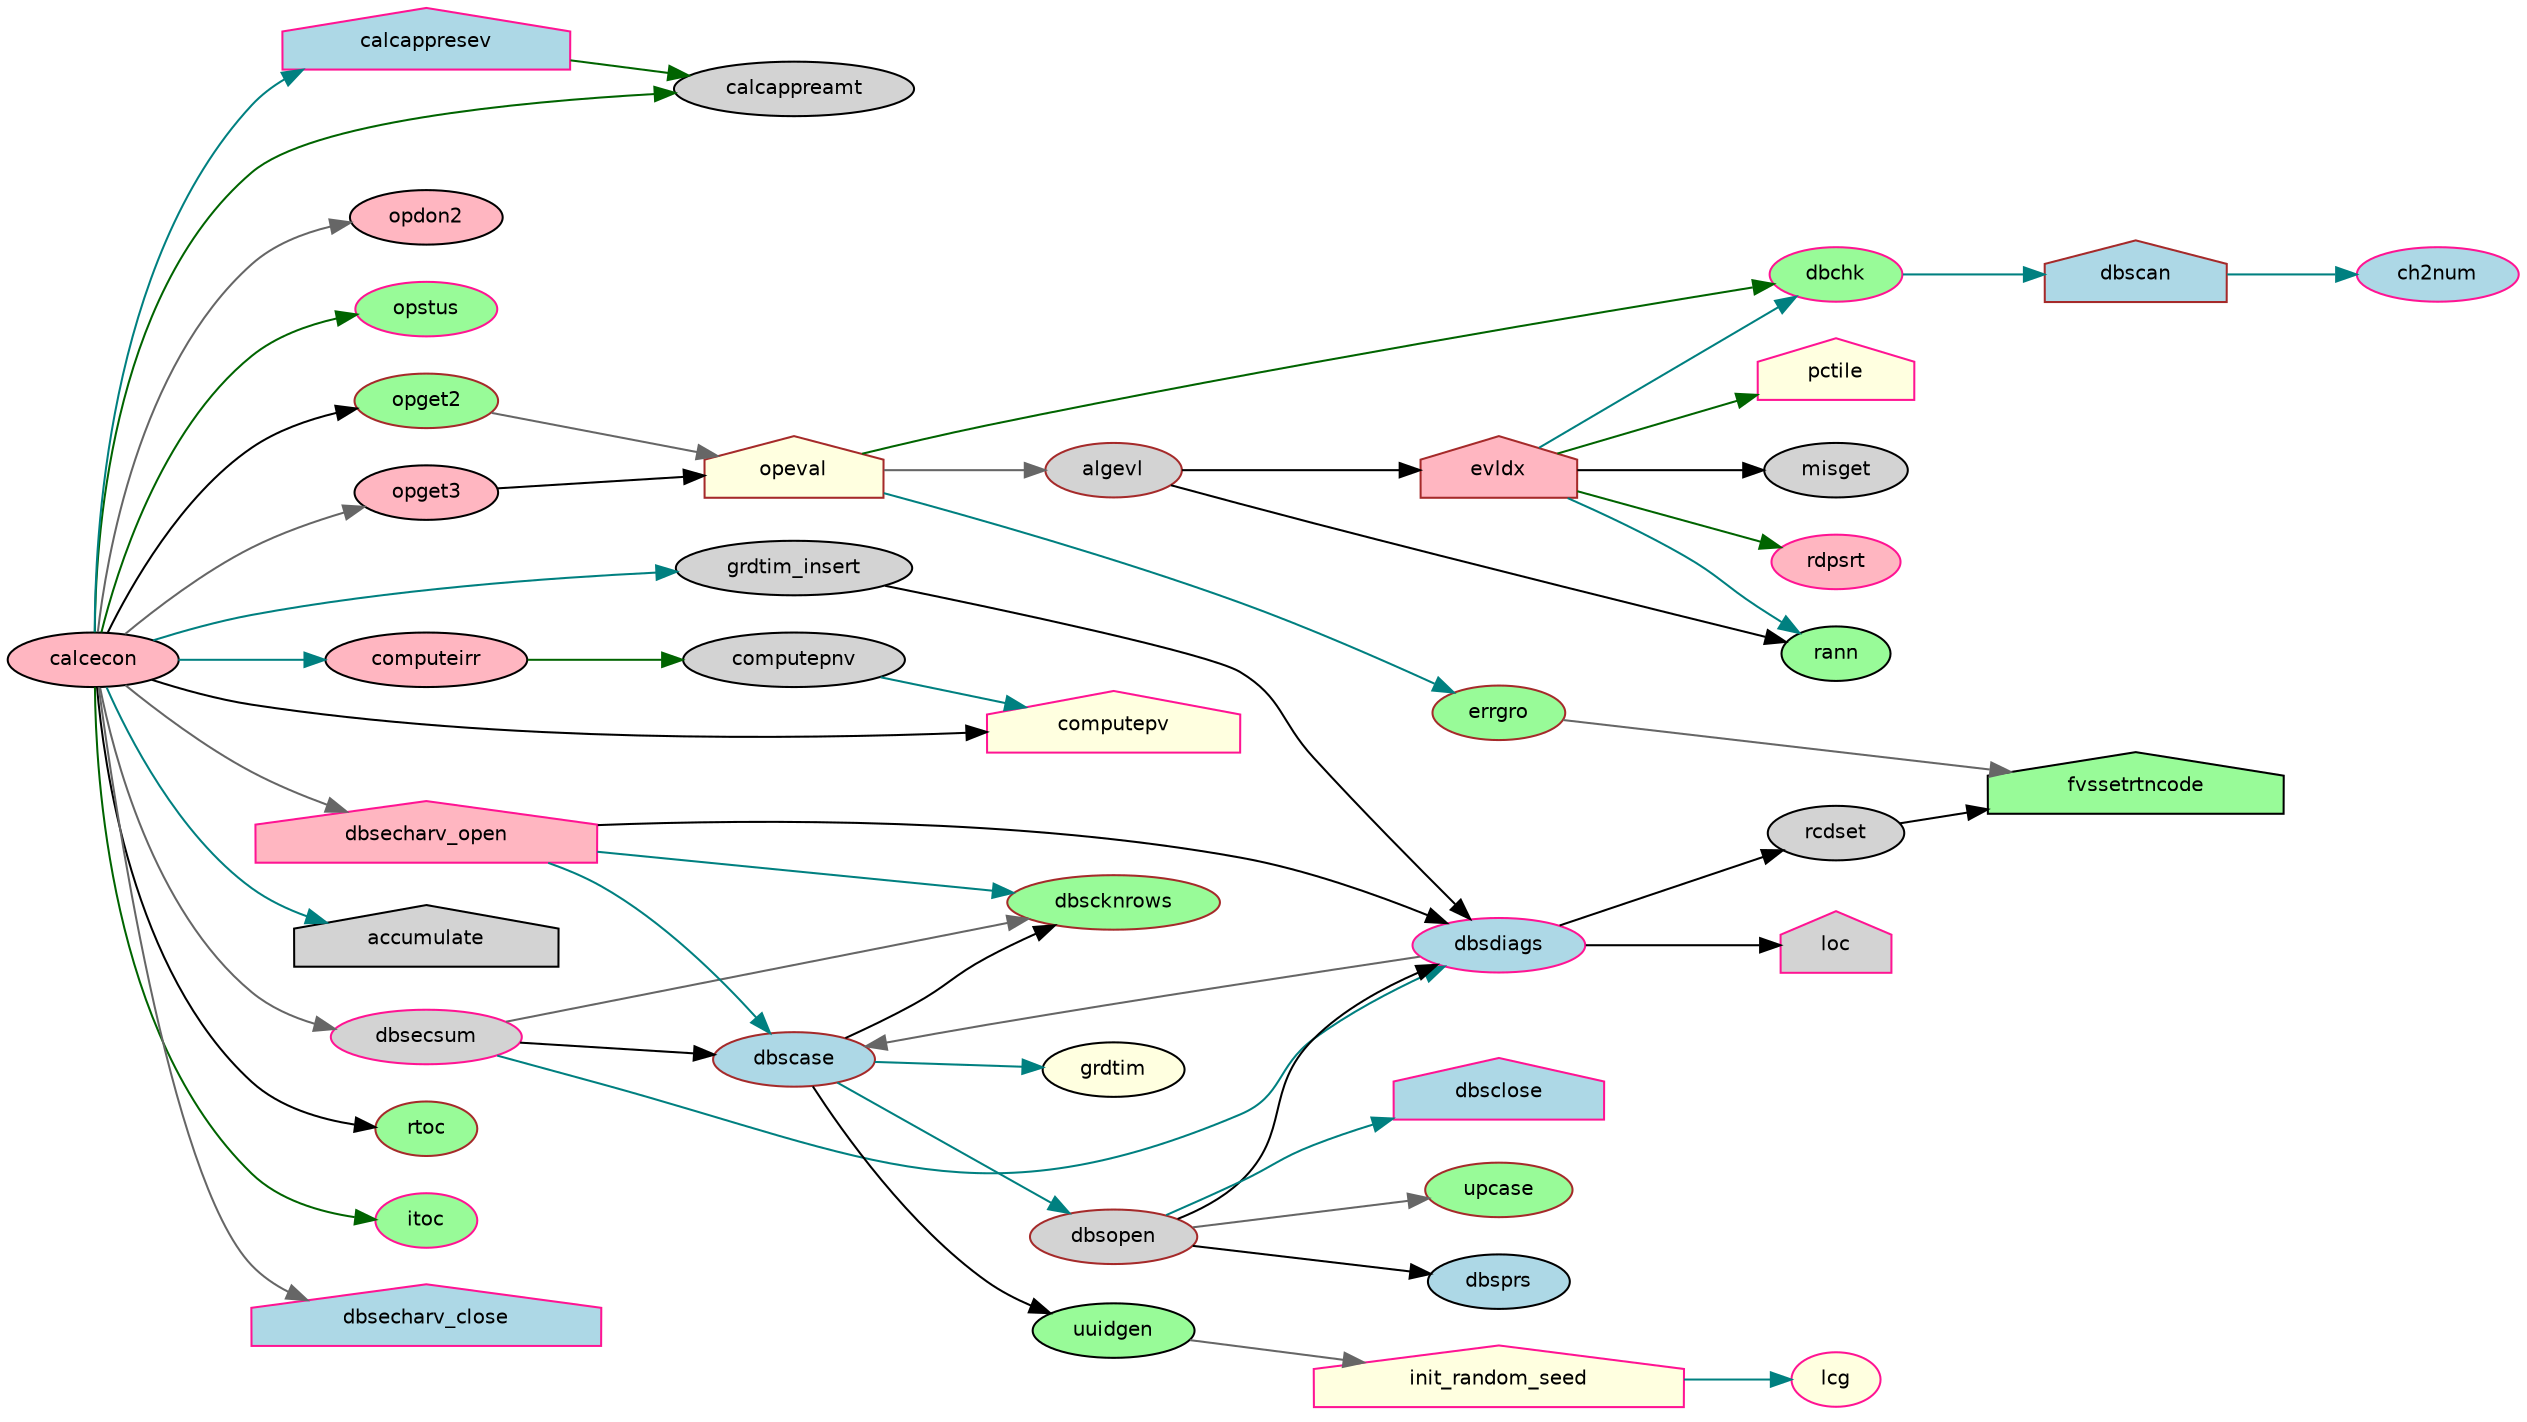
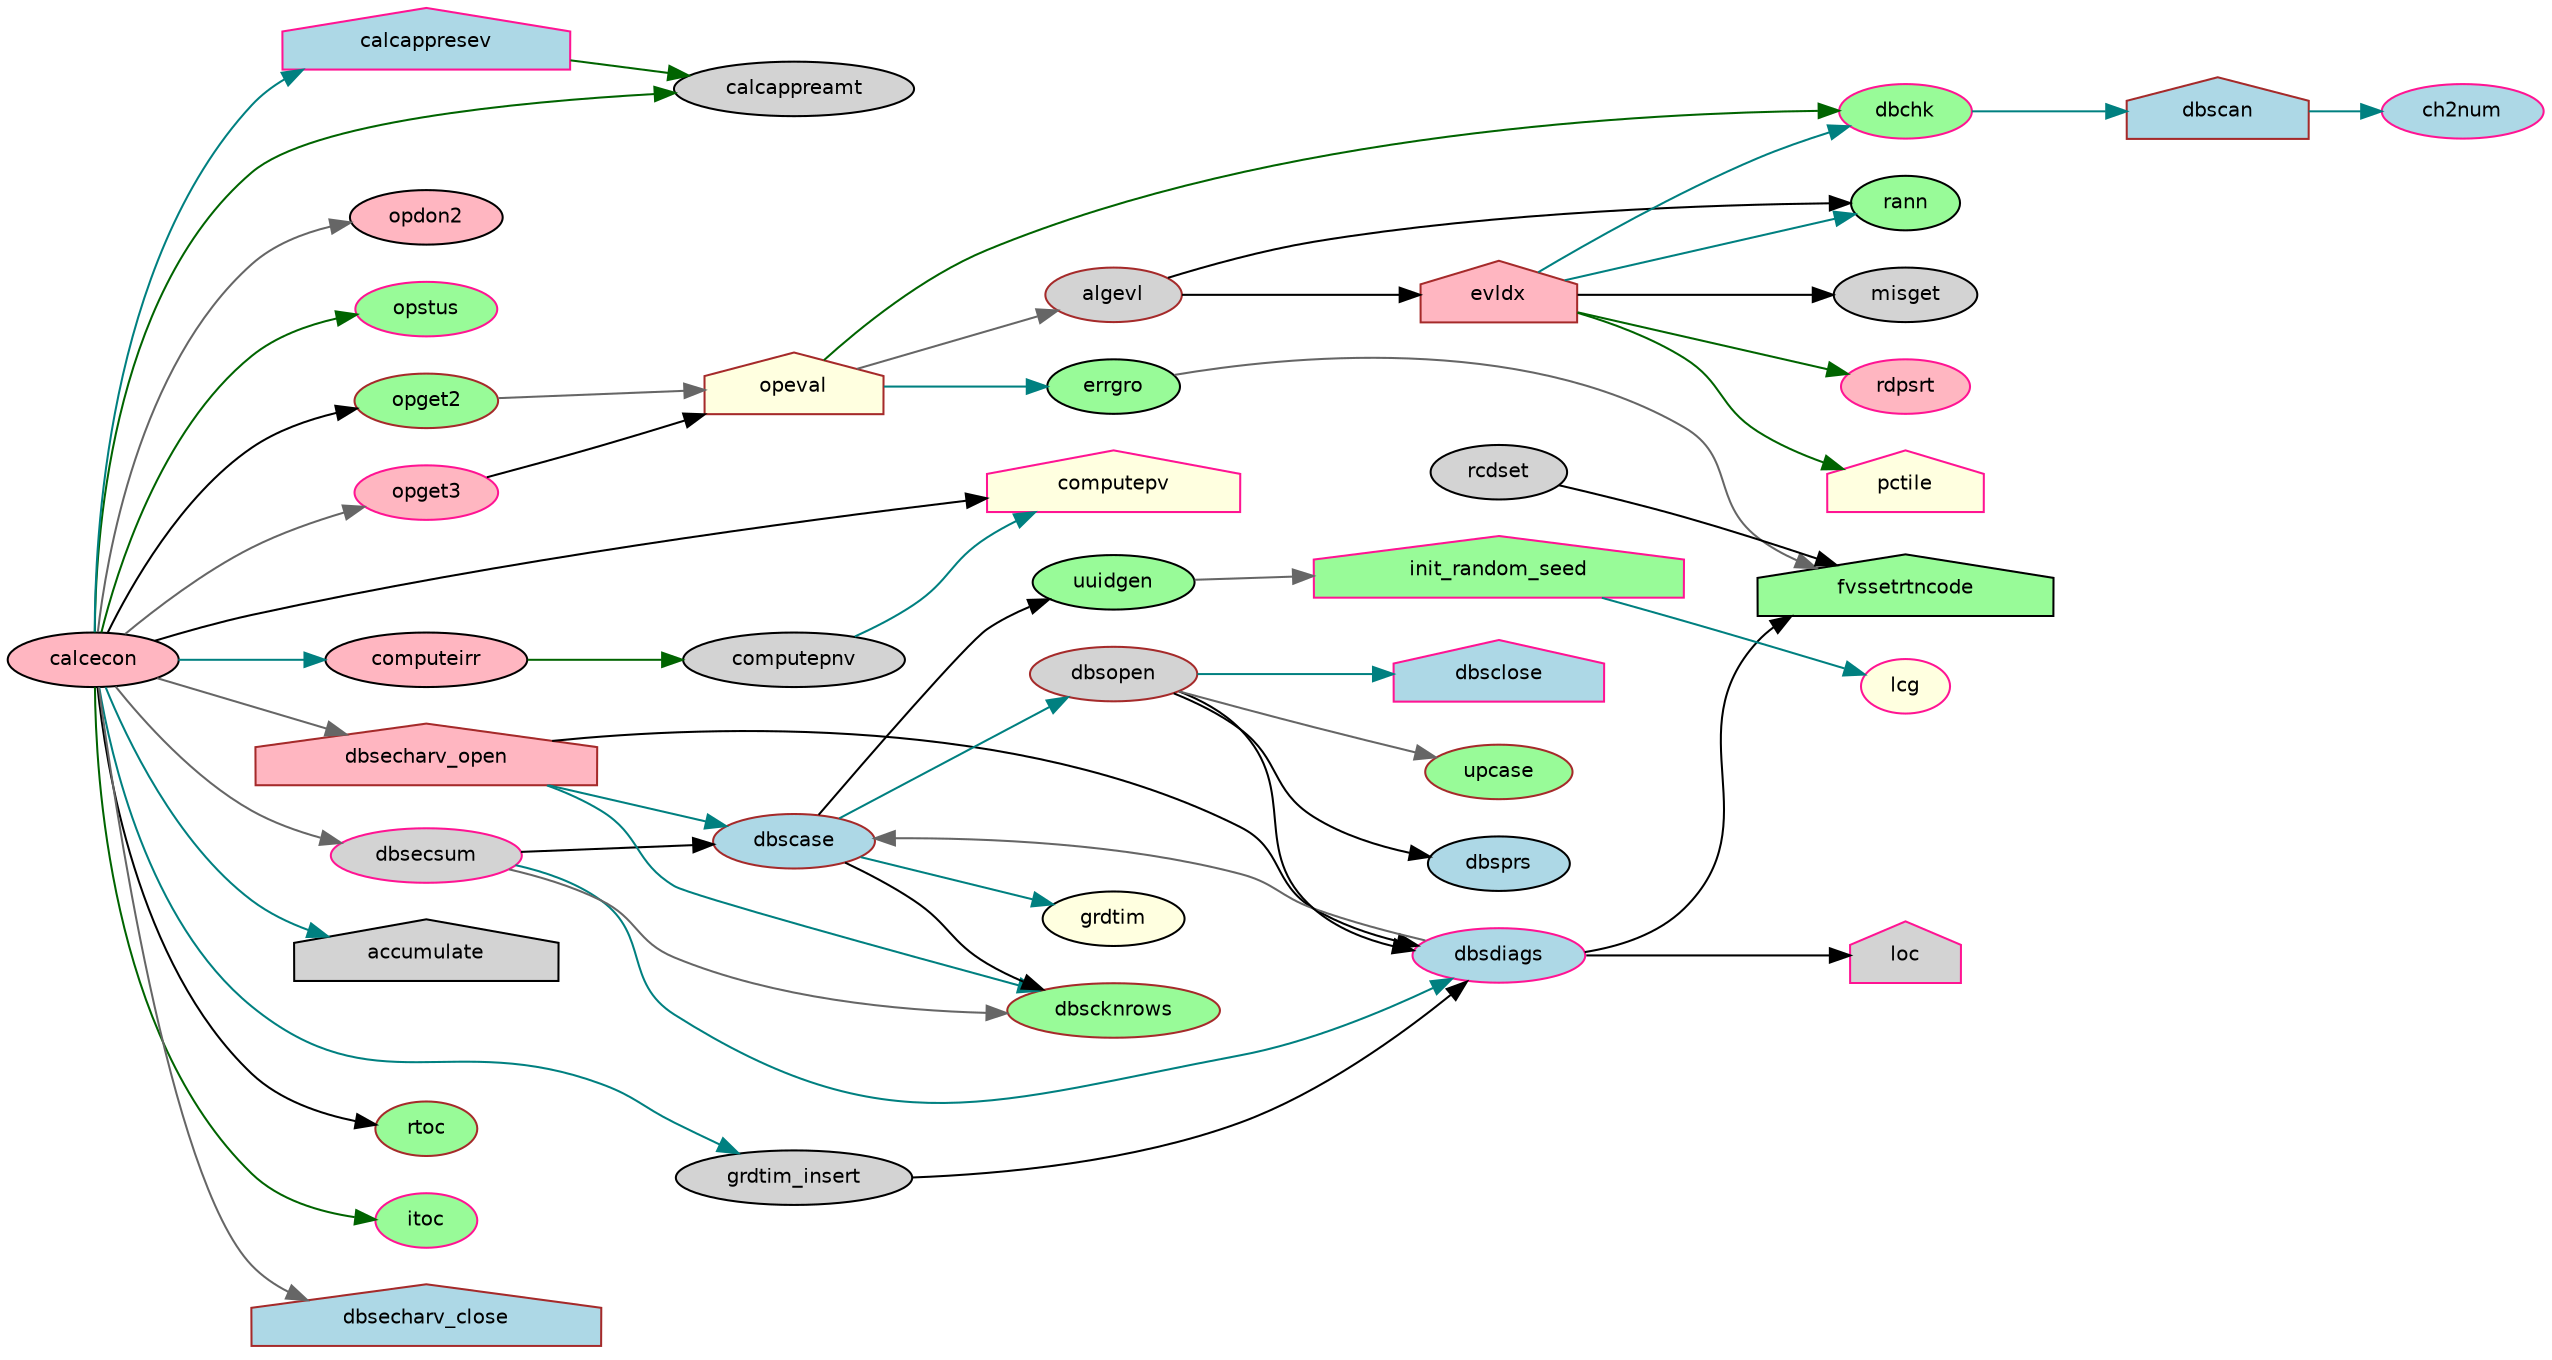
  digraph {
    rankdir=LR
    node [color=deeppink fillcolor=palegreen fontname=Helvetica fontsize=10 shape=ellipse style=filled]
    edge [color=black fontname=Helvetica fontsize=10 labelfontname=Helvetica labelfontsize=10 style=solid]
    n1 [color=black fillcolor=lightpink fontcolor=black height=0.2 label=calcecon width=0.4]
    n2 [color=black fillcolor=lightgrey height=0.2 label=calcappreamt width=0.4]
    n3 [color=brown height=0.2 label=opget2 width=0.4]
    n4 [color=black fillcolor=lightpink height=0.2 label=opdon2 width=0.4]
    n5 [height=0.2 label=opstus width=0.4]
-   n6 [color=black fillcolor=lightpink height=0.2 label=opget3 width=0.4]
+   n6 [fillcolor=lightpink height=0.2 label=opget3 width=0.4]
    n7 [fillcolor=lightblue height=0.2 label=calcappresev shape=house width=0.4]
    n8 [fillcolor=lightyellow height=0.2 label=computepv shape=house width=0.4]
    n9 [color=black fillcolor=lightpink height=0.2 label=computeirr width=0.4]
    n10 [fillcolor=lightgrey height=0.2 label=dbsecsum width=0.4]
-   n11 [fillcolor=lightpink height=0.2 label=dbsecharv_open shape=house width=0.4]
+   n11 [color=brown fillcolor=lightpink height=0.2 label=dbsecharv_open shape=house width=0.4]
    n12 [color=black fillcolor=lightgrey height=0.2 label=accumulate shape=house width=0.4]
    n13 [color=black fillcolor=lightgrey height=0.2 label=grdtim_insert width=0.4]
    n14 [color=brown height=0.2 label=rtoc width=0.4]
    n15 [height=0.2 label=itoc width=0.4]
-   n16 [fillcolor=lightblue height=0.2 label=dbsecharv_close shape=house width=0.4]
+   n16 [color=brown fillcolor=lightblue height=0.2 label=dbsecharv_close shape=house width=0.4]
    n17 [color=brown fillcolor=lightyellow height=0.2 label=opeval shape=house width=0.4]
    n18 [color=black fillcolor=lightgrey height=0.2 label=computepnv width=0.4]
    n19 [color=brown fillcolor=lightblue height=0.2 label=dbscase width=0.4]
    n20 [fillcolor=lightblue height=0.2 label=dbsdiags width=0.4]
    n21 [color=brown height=0.2 label=dbscknrows width=0.4]
    n22 [height=0.2 label=dbchk width=0.4]
    n23 [color=brown fillcolor=lightgrey height=0.2 label=algevl width=0.4]
-   n24 [color=brown height=0.2 label=errgro width=0.4]
+   n24 [color=black height=0.2 label=errgro width=0.4]
    n25 [color=brown fillcolor=lightblue height=0.2 label=dbscan shape=house width=0.4]
    n26 [color=black height=0.2 label=rann width=0.4]
    n27 [color=brown fillcolor=lightpink height=0.2 label=evldx shape=house width=0.4]
    n28 [color=black height=0.2 label=fvssetrtncode shape=house width=0.4]
    n29 [fillcolor=lightblue height=0.2 label=ch2num width=0.4]
    n30 [color=black fillcolor=lightgrey height=0.2 label=misget width=0.4]
    n31 [fillcolor=lightpink height=0.2 label=rdpsrt width=0.4]
    n32 [fillcolor=lightyellow height=0.2 label=pctile shape=house width=0.4]
    n33 [color=black fillcolor=lightyellow height=0.2 label=grdtim width=0.4]
    n34 [color=brown fillcolor=lightgrey height=0.2 label=dbsopen width=0.4]
    n35 [color=black height=0.2 label=uuidgen width=0.4]
    n36 [fillcolor=lightgrey height=0.2 label=loc shape=house width=0.4]
    n37 [color=black fillcolor=lightgrey height=0.2 label=rcdset width=0.4]
    n38 [fillcolor=lightblue height=0.2 label=dbsclose shape=house width=0.4]
    n39 [color=brown height=0.2 label=upcase width=0.4]
    n40 [color=black fillcolor=lightblue height=0.2 label=dbsprs width=0.4]
-   n41 [fillcolor=lightyellow height=0.2 label=init_random_seed shape=house width=0.4]
+   n41 [height=0.2 label=init_random_seed shape=house width=0.4]
    n42 [fillcolor=lightyellow height=0.2 label=lcg width=0.4]
    n1 -> n2 [color=darkgreen]
    n1 -> n3
    n1 -> n4 [color=gray40]
    n1 -> n5 [color=darkgreen]
    n1 -> n6 [color=gray40]
    n1 -> n7 [color=teal]
    n1 -> n8
    n1 -> n9 [color=teal]
    n1 -> n10 [color=gray40]
    n1 -> n11 [color=gray40]
    n1 -> n12 [color=teal]
    n1 -> n13 [color=teal]
    n1 -> n14
    n1 -> n15 [color=darkgreen]
    n1 -> n16 [color=gray40]
    n3 -> n17 [color=gray40]
    n6 -> n17
    n7 -> n2 [color=darkgreen]
    n9 -> n18 [color=darkgreen]
    n10 -> n19
    n10 -> n20 [color=teal]
    n10 -> n21 [color=gray40]
    n11 -> n19 [color=teal]
    n11 -> n20
    n11 -> n21 [color=teal]
    n13 -> n20
    n17 -> n22 [color=darkgreen]
    n17 -> n23 [color=gray40]
    n17 -> n24 [color=teal]
    n18 -> n8 [color=teal]
    n19 -> n21
    n19 -> n33 [color=teal]
    n19 -> n34 [color=teal]
    n19 -> n35
    n20 -> n19 [color=gray40]
    n20 -> n36
-   n20 -> n37
+   n20 -> n28
    n22 -> n25 [color=teal]
    n23 -> n26
    n23 -> n27
    n24 -> n28 [color=gray40]
    n25 -> n29 [color=teal]
    n27 -> n22 [color=teal]
    n27 -> n26 [color=teal]
    n27 -> n30
    n27 -> n31 [color=darkgreen]
    n27 -> n32 [color=darkgreen]
    n34 -> n20
    n34 -> n38 [color=teal]
    n34 -> n39 [color=gray40]
    n34 -> n40
    n35 -> n41 [color=gray40]
    n37 -> n28
    n41 -> n42 [color=teal]
  }
